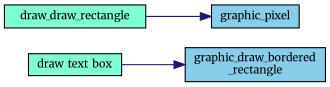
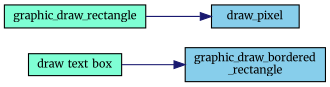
  digraph {
    fontname=Merriweather
    rankdir=LR
    node [color=black fillcolor=aquamarine fontname=Merriweather fontsize=10 shape=record style=filled]
    edge [color=midnightblue fontname=Merriweather fontsize=10 labelfontname=Helvetica labelfontsize=10 style=solid]
    n1 [fontcolor=black height=0.2 label=draw_text_box width=0.4]
    n2 [fillcolor=skyblue height=0.2 label="graphic_draw_bordered\l_rectangle" width=0.4]
-   n3 [height=0.2 label=draw_draw_rectangle width=0.4]
-   n4 [fillcolor=skyblue height=0.2 label=graphic_pixel width=0.4]
+   n3 [height=0.2 label=graphic_draw_rectangle width=0.4]
+   n4 [fillcolor=skyblue height=0.2 label=draw_pixel width=0.4]
    n1 -> n2
    n3 -> n4
  }
